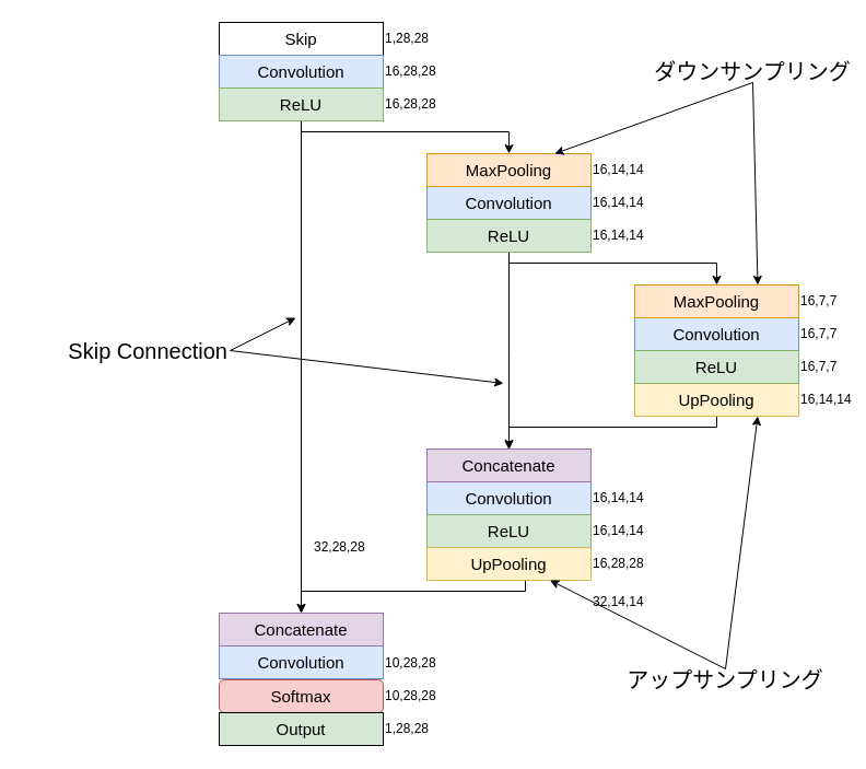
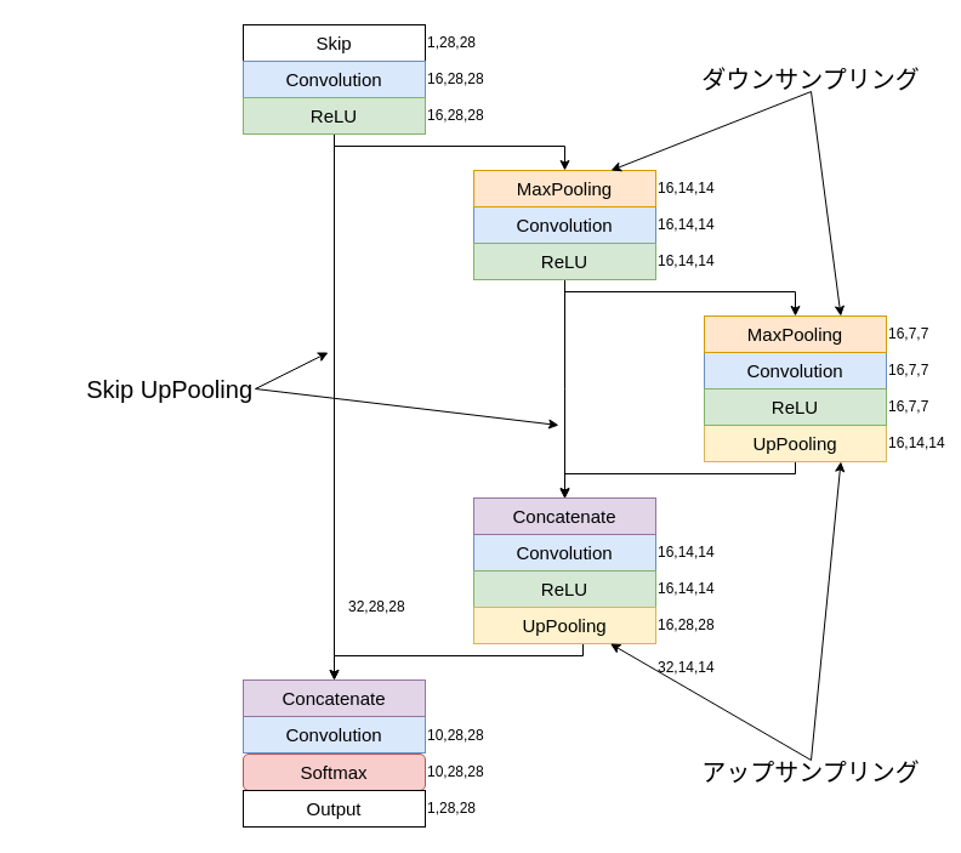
  <mxCell id="0" />
  <mxCell id="1" parent="0" />
  <mxCell id="2" value="&lt;font style=&quot;font-size: 15px&quot;&gt;Skip&lt;/font&gt;" style="rounded=0;whiteSpace=wrap;html=1;" parent="1" vertex="1"><mxGeometry x="200" y="20" width="150" height="30" as="geometry" /></mxCell>
  <mxCell id="3" value="&lt;font style=&quot;font-size: 15px&quot;&gt;Convolution&lt;/font&gt;" style="rounded=0;whiteSpace=wrap;html=1;fillColor=#dae8fc;strokeColor=#6c8ebf;" parent="1" vertex="1"><mxGeometry x="200" y="50" width="150" height="30" as="geometry" /></mxCell>
  <mxCell id="4" style="edgeStyle=orthogonalEdgeStyle;rounded=0;orthogonalLoop=1;jettySize=auto;html=1;entryX=0.5;entryY=0;entryDx=0;entryDy=0;exitX=0.5;exitY=1;exitDx=0;exitDy=0;" parent="1" source="6" target="18" edge="1"><mxGeometry relative="1" as="geometry"><Array as="points"><mxPoint x="275" y="120" /><mxPoint x="465" y="120" /></Array></mxGeometry></mxCell>
  <mxCell id="5" style="edgeStyle=orthogonalEdgeStyle;rounded=0;orthogonalLoop=1;jettySize=auto;html=1;entryX=0.5;entryY=0;entryDx=0;entryDy=0;" parent="1" source="6" target="41" edge="1"><mxGeometry relative="1" as="geometry" /></mxCell>
  <mxCell id="6" value="&lt;font style=&quot;font-size: 15px&quot;&gt;ReLU&lt;/font&gt;" style="rounded=0;whiteSpace=wrap;html=1;fillColor=#d5e8d4;strokeColor=#82b366;" parent="1" vertex="1"><mxGeometry x="200" y="80" width="150" height="30" as="geometry" /></mxCell>
  <mxCell id="7" value="&lt;font style=&quot;font-size: 15px&quot;&gt;Convolution&lt;/font&gt;" style="rounded=0;whiteSpace=wrap;html=1;fillColor=#dae8fc;strokeColor=#6c8ebf;" parent="1" vertex="1"><mxGeometry x="390" y="170" width="150" height="30" as="geometry" /></mxCell>
  <mxCell id="8" style="edgeStyle=orthogonalEdgeStyle;rounded=0;orthogonalLoop=1;jettySize=auto;html=1;entryX=0.5;entryY=0;entryDx=0;entryDy=0;exitX=0.5;exitY=1;exitDx=0;exitDy=0;" parent="1" source="10" target="33" edge="1"><mxGeometry relative="1" as="geometry"><Array as="points"><mxPoint x="465" y="240" /><mxPoint x="655" y="240" /></Array></mxGeometry></mxCell>
  <mxCell id="9" style="edgeStyle=orthogonalEdgeStyle;rounded=0;orthogonalLoop=1;jettySize=auto;html=1;" parent="1" source="10" edge="1"><mxGeometry relative="1" as="geometry"><mxPoint x="465" y="410.571" as="targetPoint" /></mxGeometry></mxCell>
  <mxCell id="10" value="&lt;font style=&quot;font-size: 15px&quot;&gt;ReLU&lt;/font&gt;" style="rounded=0;whiteSpace=wrap;html=1;fillColor=#d5e8d4;strokeColor=#82b366;" parent="1" vertex="1"><mxGeometry x="390" y="200" width="150" height="30" as="geometry" /></mxCell>
  <mxCell id="11" value="&lt;font style=&quot;font-size: 15px&quot;&gt;Convolution&lt;/font&gt;" style="rounded=0;whiteSpace=wrap;html=1;fillColor=#dae8fc;strokeColor=#6c8ebf;" parent="1" vertex="1"><mxGeometry x="200" y="590" width="150" height="30" as="geometry" /></mxCell>
  <mxCell id="12" value="&lt;font style=&quot;font-size: 15px&quot;&gt;Softmax&lt;/font&gt;" style="whiteSpace=wrap;html=1;fillColor=#f8cecc;strokeColor=#b85450;rounded=1;" parent="1" vertex="1"><mxGeometry x="200" y="621" width="150" height="30" as="geometry" /></mxCell>
- <mxCell id="13" value="&lt;font style=&quot;font-size: 15px&quot;&gt;Output&lt;/font&gt;" style="rounded=0;whiteSpace=wrap;html=1;fillColor=#d5e8d4;" parent="1" vertex="1"><mxGeometry x="200" y="651" width="150" height="30" as="geometry" /></mxCell>
+ <mxCell id="13" value="&lt;font style=&quot;font-size: 15px&quot;&gt;Output&lt;/font&gt;" style="rounded=0;whiteSpace=wrap;html=1;" parent="1" vertex="1"><mxGeometry x="200" y="651" width="150" height="30" as="geometry" /></mxCell>
  <mxCell id="14" value="1,28,28" style="text;html=1;strokeColor=none;fillColor=none;align=left;verticalAlign=middle;whiteSpace=wrap;rounded=0;" parent="1" vertex="1"><mxGeometry x="350" y="25" width="40" height="20" as="geometry" /></mxCell>
  <mxCell id="15" value="16,28,28" style="text;html=1;strokeColor=none;fillColor=none;align=left;verticalAlign=middle;whiteSpace=wrap;rounded=0;" parent="1" vertex="1"><mxGeometry x="350" y="55" width="40" height="20" as="geometry" /></mxCell>
  <mxCell id="16" value="16,28,28" style="text;html=1;strokeColor=none;fillColor=none;align=left;verticalAlign=middle;whiteSpace=wrap;rounded=0;" parent="1" vertex="1"><mxGeometry x="350" y="85" width="40" height="20" as="geometry" /></mxCell>
  <mxCell id="17" value="10,28,28" style="text;html=1;strokeColor=none;fillColor=none;align=left;verticalAlign=middle;whiteSpace=wrap;rounded=0;" parent="1" vertex="1"><mxGeometry x="350" y="596" width="40" height="20" as="geometry" /></mxCell>
  <mxCell id="18" value="&lt;font style=&quot;font-size: 15px&quot;&gt;MaxPooling&lt;/font&gt;" style="rounded=0;whiteSpace=wrap;html=1;fillColor=#ffe6cc;strokeColor=#d79b00;" parent="1" vertex="1"><mxGeometry x="390" y="140" width="150" height="30" as="geometry" /></mxCell>
  <mxCell id="19" value="&lt;font style=&quot;font-size: 15px&quot;&gt;Convolution&lt;/font&gt;" style="rounded=0;whiteSpace=wrap;html=1;fillColor=#dae8fc;strokeColor=#6c8ebf;" parent="1" vertex="1"><mxGeometry x="390" y="440" width="150" height="30" as="geometry" /></mxCell>
  <mxCell id="20" value="&lt;font style=&quot;font-size: 15px&quot;&gt;ReLU&lt;/font&gt;" style="rounded=0;whiteSpace=wrap;html=1;fillColor=#d5e8d4;strokeColor=#82b366;" parent="1" vertex="1"><mxGeometry x="390" y="470" width="150" height="30" as="geometry" /></mxCell>
  <mxCell id="21" value="16,14,14" style="text;html=1;strokeColor=none;fillColor=none;align=left;verticalAlign=middle;whiteSpace=wrap;rounded=0;" parent="1" vertex="1"><mxGeometry x="730" y="355" width="40" height="20" as="geometry" /></mxCell>
  <mxCell id="22" value="16,14,14" style="text;html=1;strokeColor=none;fillColor=none;align=left;verticalAlign=middle;whiteSpace=wrap;rounded=0;" parent="1" vertex="1"><mxGeometry x="540" y="445" width="40" height="20" as="geometry" /></mxCell>
  <mxCell id="23" value="16,14,14" style="text;html=1;strokeColor=none;fillColor=none;align=left;verticalAlign=middle;whiteSpace=wrap;rounded=0;" parent="1" vertex="1"><mxGeometry x="540" y="475" width="40" height="20" as="geometry" /></mxCell>
  <mxCell id="24" value="16,28,28" style="text;html=1;strokeColor=none;fillColor=none;align=left;verticalAlign=middle;whiteSpace=wrap;rounded=0;" parent="1" vertex="1"><mxGeometry x="540" y="505" width="40" height="20" as="geometry" /></mxCell>
  <mxCell id="25" value="10,28,28" style="text;html=1;strokeColor=none;fillColor=none;align=left;verticalAlign=middle;whiteSpace=wrap;rounded=0;" parent="1" vertex="1"><mxGeometry x="350" y="626" width="40" height="20" as="geometry" /></mxCell>
  <mxCell id="26" value="1,28,28" style="text;html=1;strokeColor=none;fillColor=none;align=left;verticalAlign=middle;whiteSpace=wrap;rounded=0;" parent="1" vertex="1"><mxGeometry x="350" y="656" width="40" height="20" as="geometry" /></mxCell>
  <mxCell id="27" style="edgeStyle=orthogonalEdgeStyle;rounded=0;orthogonalLoop=1;jettySize=auto;html=1;entryX=0.5;entryY=0;entryDx=0;entryDy=0;exitX=0.5;exitY=1;exitDx=0;exitDy=0;" parent="1" source="28" target="40" edge="1"><mxGeometry relative="1" as="geometry"><Array as="points"><mxPoint x="655" y="390" /><mxPoint x="465" y="390" /></Array></mxGeometry></mxCell>
  <mxCell id="28" value="&lt;font style=&quot;font-size: 15px&quot;&gt;UpPooling&lt;/font&gt;" style="rounded=0;whiteSpace=wrap;html=1;fillColor=#fff2cc;strokeColor=#d6b656;strokeWidth=1;" parent="1" vertex="1"><mxGeometry x="580" y="350" width="150" height="30" as="geometry" /></mxCell>
  <mxCell id="29" value="&lt;font style=&quot;font-size: 15px&quot;&gt;Convolution&lt;/font&gt;" style="rounded=0;whiteSpace=wrap;html=1;fillColor=#dae8fc;strokeColor=#6c8ebf;" parent="1" vertex="1"><mxGeometry x="580" y="290" width="150" height="30" as="geometry" /></mxCell>
  <mxCell id="30" value="&lt;font style=&quot;font-size: 15px&quot;&gt;ReLU&lt;/font&gt;" style="rounded=0;whiteSpace=wrap;html=1;fillColor=#d5e8d4;strokeColor=#82b366;" parent="1" vertex="1"><mxGeometry x="580" y="320" width="150" height="30" as="geometry" /></mxCell>
  <mxCell id="31" value="16,7,7" style="text;html=1;strokeColor=none;fillColor=none;align=left;verticalAlign=middle;whiteSpace=wrap;rounded=0;" parent="1" vertex="1"><mxGeometry x="730" y="295" width="40" height="20" as="geometry" /></mxCell>
  <mxCell id="32" value="16,7,7" style="text;html=1;strokeColor=none;fillColor=none;align=left;verticalAlign=middle;whiteSpace=wrap;rounded=0;" parent="1" vertex="1"><mxGeometry x="730" y="325" width="40" height="20" as="geometry" /></mxCell>
  <mxCell id="33" value="&lt;font style=&quot;font-size: 15px&quot;&gt;MaxPooling&lt;/font&gt;" style="rounded=0;whiteSpace=wrap;html=1;fillColor=#ffe6cc;strokeColor=#d79b00;" parent="1" vertex="1"><mxGeometry x="580" y="260" width="150" height="30" as="geometry" /></mxCell>
  <mxCell id="34" value="16,14,14" style="text;html=1;strokeColor=none;fillColor=none;align=left;verticalAlign=middle;whiteSpace=wrap;rounded=0;" parent="1" vertex="1"><mxGeometry x="540" y="145" width="40" height="20" as="geometry" /></mxCell>
  <mxCell id="35" value="16,14,14" style="text;html=1;strokeColor=none;fillColor=none;align=left;verticalAlign=middle;whiteSpace=wrap;rounded=0;" parent="1" vertex="1"><mxGeometry x="540" y="175" width="40" height="20" as="geometry" /></mxCell>
  <mxCell id="36" value="16,14,14" style="text;html=1;strokeColor=none;fillColor=none;align=left;verticalAlign=middle;whiteSpace=wrap;rounded=0;" parent="1" vertex="1"><mxGeometry x="540" y="205" width="40" height="20" as="geometry" /></mxCell>
  <mxCell id="37" value="16,7,7" style="text;html=1;strokeColor=none;fillColor=none;align=left;verticalAlign=middle;whiteSpace=wrap;rounded=0;" parent="1" vertex="1"><mxGeometry x="730" y="265" width="40" height="20" as="geometry" /></mxCell>
  <mxCell id="38" style="edgeStyle=orthogonalEdgeStyle;rounded=0;orthogonalLoop=1;jettySize=auto;html=1;entryX=0.5;entryY=0;entryDx=0;entryDy=0;exitX=0.6;exitY=1;exitDx=0;exitDy=0;exitPerimeter=0;" parent="1" source="39" target="41" edge="1"><mxGeometry relative="1" as="geometry"><Array as="points"><mxPoint x="480" y="540" /><mxPoint x="275" y="540" /></Array></mxGeometry></mxCell>
  <mxCell id="39" value="&lt;font style=&quot;font-size: 15px&quot;&gt;UpPooling&lt;/font&gt;" style="rounded=0;whiteSpace=wrap;html=1;fillColor=#fff2cc;strokeColor=#d6b656;strokeWidth=1;" parent="1" vertex="1"><mxGeometry x="390" y="500" width="150" height="30" as="geometry" /></mxCell>
  <mxCell id="40" value="&lt;font style=&quot;font-size: 15px&quot;&gt;Concatenate&lt;/font&gt;" style="rounded=0;whiteSpace=wrap;html=1;fillColor=#e1d5e7;strokeColor=#9673a6;" parent="1" vertex="1"><mxGeometry x="390" y="410" width="150" height="30" as="geometry" /></mxCell>
  <mxCell id="41" value="&lt;font style=&quot;font-size: 15px&quot;&gt;Concatenate&lt;/font&gt;" style="rounded=0;whiteSpace=wrap;html=1;fillColor=#e1d5e7;strokeColor=#9673a6;" parent="1" vertex="1"><mxGeometry x="200" y="560" width="150" height="30" as="geometry" /></mxCell>
- <mxCell id="42" value="&lt;font style=&quot;font-size: 20px&quot;&gt;ダウンサンプリング&lt;/font&gt;" style="text;html=1;strokeColor=none;fillColor=none;align=center;verticalAlign=middle;whiteSpace=wrap;rounded=0;" parent="1" vertex="1"><mxGeometry x="593" y="55" width="190" height="20" as="geometry" /></mxCell>
+ <mxCell id="42" value="&lt;font style=&quot;font-size: 20px&quot;&gt;ダウンサンプリング&lt;/font&gt;" style="text;html=1;strokeColor=none;fillColor=none;align=center;verticalAlign=middle;whiteSpace=wrap;rounded=0;" parent="1" vertex="1"><mxGeometry x="573" y="55" width="190" height="20" as="geometry" /></mxCell>
  <mxCell id="43" value="" style="endArrow=classic;html=1;exitX=0.5;exitY=1;exitDx=0;exitDy=0;entryX=0.75;entryY=0;entryDx=0;entryDy=0;" parent="1" source="42" target="33" edge="1"><mxGeometry width="50" height="50" relative="1" as="geometry"><mxPoint x="655" y="140" as="sourcePoint" /><mxPoint x="705" y="90" as="targetPoint" /></mxGeometry></mxCell>
  <mxCell id="44" value="" style="endArrow=classic;html=1;exitX=0.5;exitY=1;exitDx=0;exitDy=0;" parent="1" source="42" target="18" edge="1"><mxGeometry width="50" height="50" relative="1" as="geometry"><mxPoint x="678" y="85" as="sourcePoint" /><mxPoint x="665" y="270" as="targetPoint" /></mxGeometry></mxCell>
- <mxCell id="45" value="&lt;span style=&quot;font-size: 20px&quot;&gt;アップサンプリング&lt;/span&gt;" style="text;html=1;strokeColor=none;fillColor=none;align=center;verticalAlign=middle;whiteSpace=wrap;rounded=0;" parent="1" vertex="1"><mxGeometry x="568" y="611" width="190" height="20" as="geometry" /></mxCell>
+ <mxCell id="45" value="&lt;span style=&quot;font-size: 20px&quot;&gt;アップサンプリング&lt;/span&gt;" style="text;html=1;strokeColor=none;fillColor=none;align=center;verticalAlign=middle;whiteSpace=wrap;rounded=0;" parent="1" vertex="1"><mxGeometry x="573" y="626" width="190" height="20" as="geometry" /></mxCell>
  <mxCell id="46" value="" style="endArrow=classic;html=1;exitX=0.5;exitY=0;exitDx=0;exitDy=0;entryX=0.75;entryY=1;entryDx=0;entryDy=0;" parent="1" source="45" target="28" edge="1"><mxGeometry width="50" height="50" relative="1" as="geometry"><mxPoint x="678" y="85" as="sourcePoint" /><mxPoint x="740" y="440" as="targetPoint" /></mxGeometry></mxCell>
  <mxCell id="47" value="" style="endArrow=classic;html=1;exitX=0.5;exitY=0;exitDx=0;exitDy=0;entryX=0.75;entryY=1;entryDx=0;entryDy=0;" parent="1" source="45" target="39" edge="1"><mxGeometry width="50" height="50" relative="1" as="geometry"><mxPoint x="678" y="636" as="sourcePoint" /><mxPoint x="702.5" y="390" as="targetPoint" /></mxGeometry></mxCell>
- <mxCell id="48" value="&lt;span style=&quot;font-size: 20px&quot;&gt;Skip Connection&lt;/span&gt;" style="text;html=1;strokeColor=none;fillColor=none;align=right;verticalAlign=middle;whiteSpace=wrap;rounded=0;" parent="1" vertex="1"><mxGeometry x="20" y="310" width="190" height="20" as="geometry" /></mxCell>
+ <mxCell id="48" value="&lt;span style=&quot;font-size: 20px&quot;&gt;Skip UpPooling&lt;/span&gt;" style="text;html=1;strokeColor=none;fillColor=none;align=right;verticalAlign=middle;whiteSpace=wrap;rounded=0;" parent="1" vertex="1"><mxGeometry x="20" y="310" width="190" height="20" as="geometry" /></mxCell>
  <mxCell id="49" value="" style="endArrow=classic;html=1;exitX=1;exitY=0.5;exitDx=0;exitDy=0;" parent="1" source="48" edge="1"><mxGeometry width="50" height="50" relative="1" as="geometry"><mxPoint x="678" y="85" as="sourcePoint" /><mxPoint x="270" y="290" as="targetPoint" /></mxGeometry></mxCell>
  <mxCell id="50" value="" style="endArrow=classic;html=1;exitX=1;exitY=0.5;exitDx=0;exitDy=0;" parent="1" source="48" edge="1"><mxGeometry width="50" height="50" relative="1" as="geometry"><mxPoint x="688" y="95" as="sourcePoint" /><mxPoint x="460" y="350" as="targetPoint" /></mxGeometry></mxCell>
  <mxCell id="51" value="32,14,14" style="text;html=1;strokeColor=none;fillColor=none;align=left;verticalAlign=middle;whiteSpace=wrap;rounded=0;" parent="1" vertex="1"><mxGeometry x="540" y="540" width="40" height="20" as="geometry" /></mxCell>
  <mxCell id="52" value="32,28,28" style="text;html=1;strokeColor=none;fillColor=none;align=left;verticalAlign=middle;whiteSpace=wrap;rounded=0;" parent="1" vertex="1"><mxGeometry x="285" y="490" width="40" height="20" as="geometry" /></mxCell>
